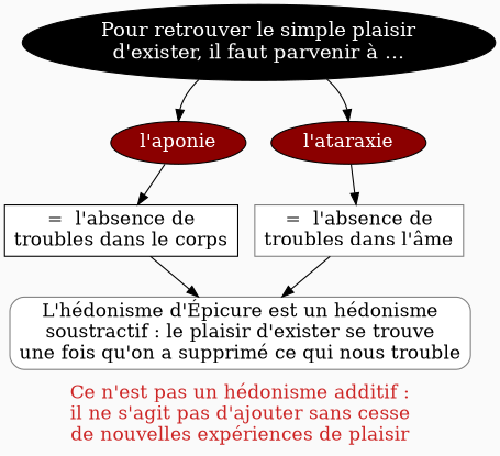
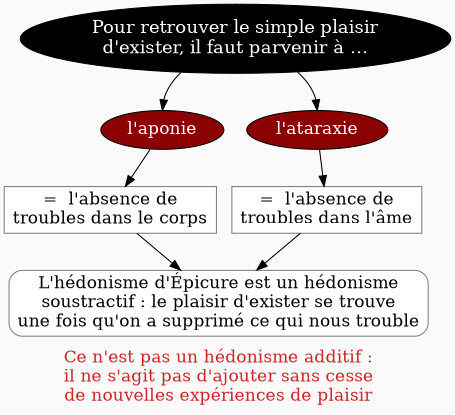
  digraph {
    bgcolor=grey98
    nodesep=0.2
    ranksep=0.1
    splines=true
    style=filled
    node [fillcolor=white fontcolor=white fontsize=16 style=filled color=grey50]
    edge [minlen=4]
    n1 [fillcolor=12 fontsize=17 label="Pour retrouver le simple plaisir\nd'exister, il faut parvenir à …" color=""]
    n2 [fillcolor=red4 label="l'aponie" color=""]
    n3 [fillcolor=red4 label="l'ataraxie" color=""]
-   n4 [color=black fontcolor=black label="=  l'absence de\ntroubles dans le corps" shape=box]
+   n4 [fontcolor=black label="=  l'absence de\ntroubles dans le corps" shape=box]
    n5 [fontcolor=black label="=  l'absence de\ntroubles dans l'âme" shape=box]
    n6 [fontcolor=black label="L'hédonisme d'Épicure est un hédonisme\nsoustractif : le plaisir d'exister se trouve\nune fois qu'on a supprimé ce qui nous trouble" shape=box style="filled, rounded"]
    n7 [fillcolor=grey98 fontcolor=firebrick3 label="Ce n'est pas un hédonisme additif :\nil ne s'agit pas d'ajouter sans cesse\nde nouvelles expériences de plaisir" shape=plaintext style="filled, rounded"]
    n1 -> n2 [headport=n]
    n1 -> n3 [headport=n]
    n2 -> n4
    n3 -> n5
    n4 -> n6
    n5 -> n6
    n6 -> n7 [minlen=1 style=invis]
  }
